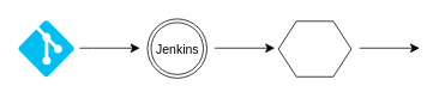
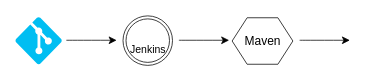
  <mxCell id="0" />
  <mxCell id="1" parent="0" />
  <mxCell id="2" value="" style="verticalLabelPosition=bottom;html=1;verticalAlign=top;align=center;strokeColor=none;fillColor=#00BEF2;shape=mxgraph.azure.git_repository;" vertex="1" parent="1"><mxGeometry x="20" y="22" width="62" height="63" as="geometry" /></mxCell>
  <mxCell id="3" value="" style="endArrow=classic;html=1;rounded=0;fontSize=12;startSize=8;endSize=8;curved=1;" edge="1" parent="1"><mxGeometry width="50" height="50" relative="1" as="geometry"><mxPoint x="88" y="53" as="sourcePoint" /><mxPoint x="155" y="53" as="targetPoint" /></mxGeometry></mxCell>
  <mxCell id="4" value="" style="ellipse;shape=doubleEllipse;whiteSpace=wrap;html=1;aspect=fixed;" vertex="1" parent="1"><mxGeometry x="163.5" y="20.5" width="66" height="66" as="geometry" /></mxCell>
- <mxCell id="5" value="&lt;font style=&quot;font-size: 14px;&quot;&gt;Jenkins&lt;/font&gt;" style="text;html=1;align=center;verticalAlign=middle;whiteSpace=wrap;rounded=0;fontSize=16;" vertex="1" parent="1"><mxGeometry x="172.75" y="35.25" width="47.5" height="36.5" as="geometry" /></mxCell>
+ <mxCell id="5" value="&lt;font style=&quot;font-size: 14px;&quot;&gt;Jenkins&lt;/font&gt;" style="text;html=1;align=center;verticalAlign=middle;whiteSpace=wrap;rounded=0;fontSize=16;" vertex="1" parent="1"><mxGeometry x="172.75" y="45.25" width="47.5" height="36.5" as="geometry" /></mxCell>
  <mxCell id="6" value="" style="endArrow=classic;html=1;rounded=0;fontSize=12;startSize=8;endSize=8;curved=1;" edge="1" parent="1"><mxGeometry width="50" height="50" relative="1" as="geometry"><mxPoint x="238" y="53" as="sourcePoint" /><mxPoint x="305" y="53" as="targetPoint" /></mxGeometry></mxCell>
  <mxCell id="7" value="" style="shape=hexagon;perimeter=hexagonPerimeter2;whiteSpace=wrap;html=1;fixedSize=1;" vertex="1" parent="1"><mxGeometry x="309" y="23" width="81" height="62" as="geometry" /></mxCell>
+ <mxCell id="8" value="Maven" style="text;html=1;align=center;verticalAlign=middle;whiteSpace=wrap;rounded=0;fontSize=16;" vertex="1" parent="1"><mxGeometry x="319.5" y="39" width="60" height="30" as="geometry" /></mxCell>
  <mxCell id="9" value="" style="endArrow=classic;html=1;rounded=0;fontSize=12;startSize=8;endSize=8;curved=1;" edge="1" parent="1"><mxGeometry width="50" height="50" relative="1" as="geometry"><mxPoint x="399" y="53" as="sourcePoint" /><mxPoint x="466" y="53" as="targetPoint" /></mxGeometry></mxCell>
